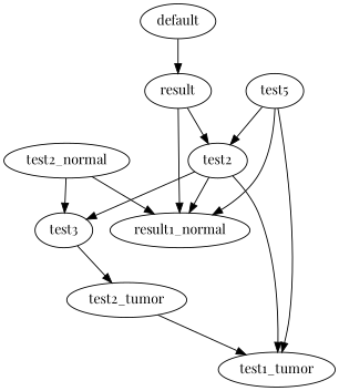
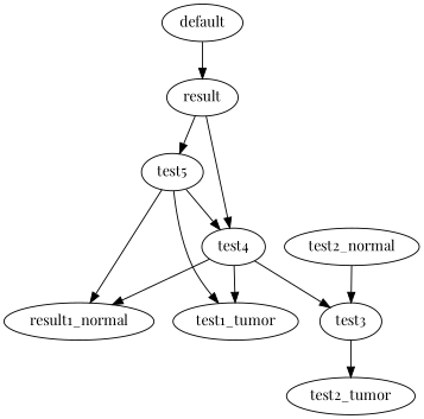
  digraph {
    fontname="Playfair Display"
    node [fontname="Playfair Display"]
    edge [fontname="Playfair Display"]
    default
    result
-   test4 [label=test2]
+   test4
    test5
    n5 [label=result1_normal]
    test1_tumor
    test3
    test2_tumor
    test2_normal
    default -> result
    result -> test4
-   result -> n5
+   result -> test5
    test4 -> n5
    test4 -> test1_tumor
    test4 -> test3
    test5 -> test4
    test5 -> n5
    test5 -> test1_tumor
    test3 -> test2_tumor
-   test2_tumor -> test1_tumor
-   test2_normal -> n5
    test2_normal -> test3
  }
